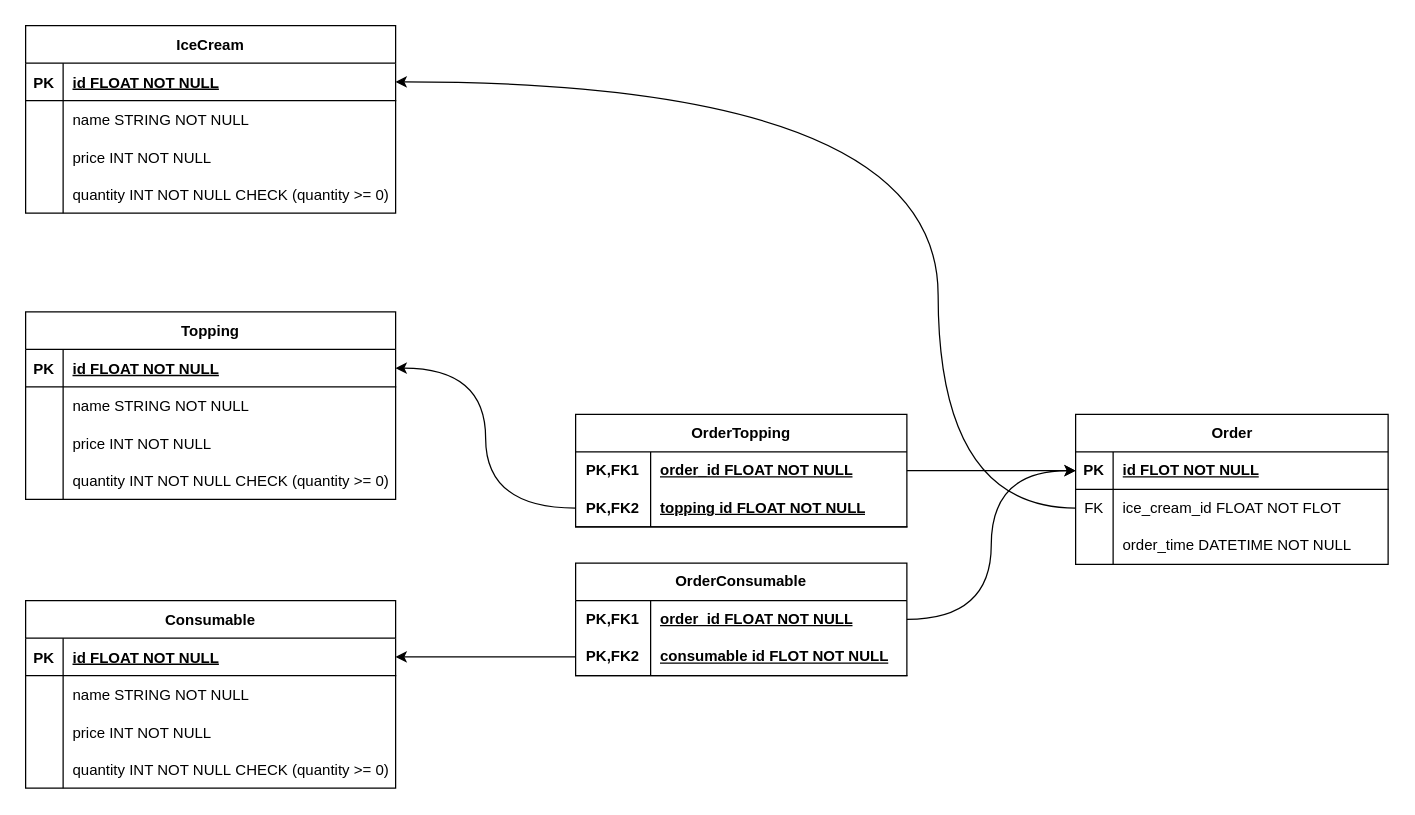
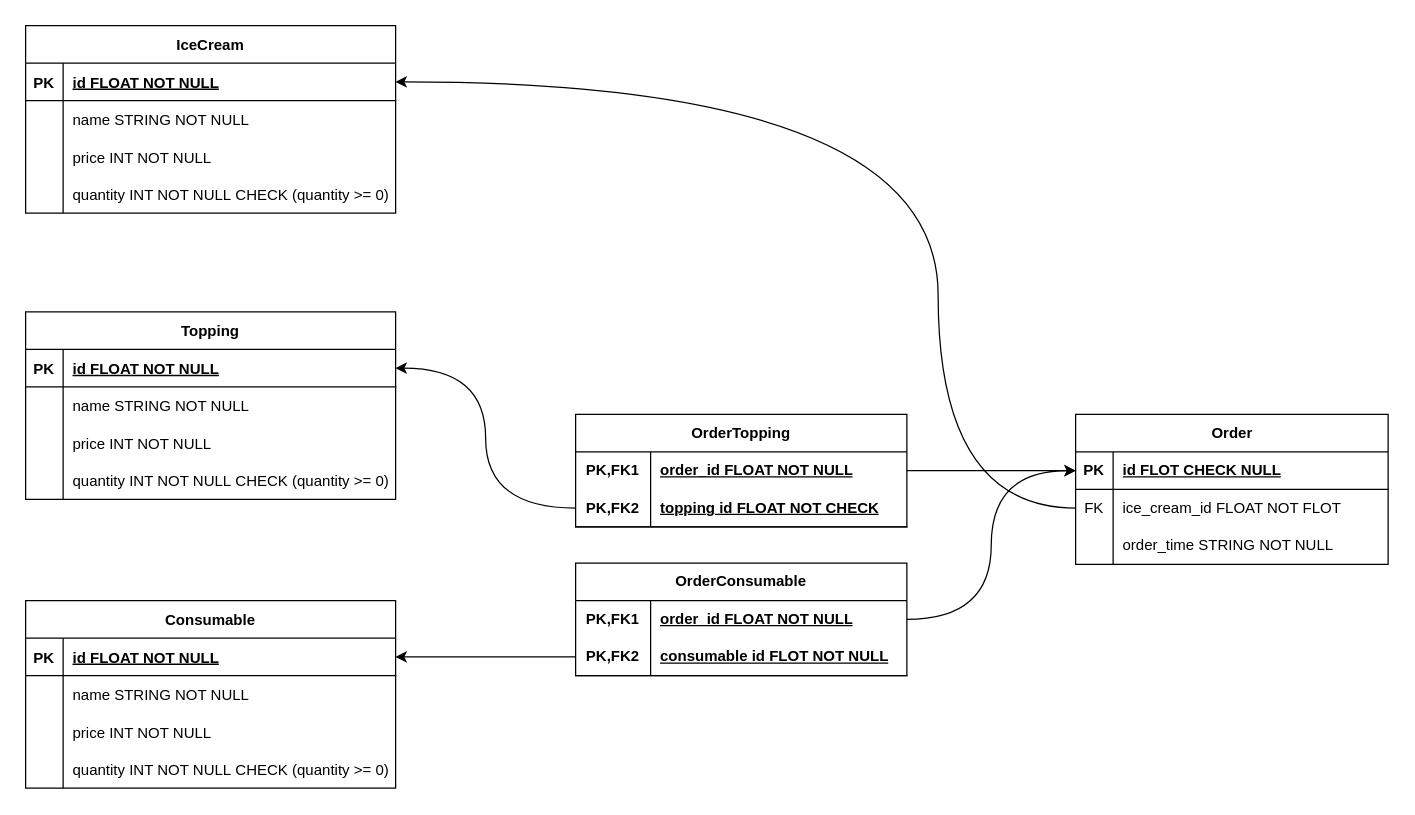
  <mxCell id="0" />
  <mxCell id="1" parent="0" />
  <mxCell id="2" value="IceCream" style="shape=table;startSize=30;container=1;collapsible=1;childLayout=tableLayout;fixedRows=1;rowLines=0;fontStyle=1;align=center;resizeLast=1;direction=east;" vertex="1" parent="1"><mxGeometry x="20" y="20" width="296" height="150" as="geometry" /></mxCell>
  <mxCell id="3" value="" style="shape=partialRectangle;collapsible=0;dropTarget=0;pointerEvents=0;fillColor=none;points=[[0,0.5],[1,0.5]];portConstraint=eastwest;top=0;left=0;right=0;bottom=1;" vertex="1" parent="2"><mxGeometry y="30" width="296" height="30" as="geometry" /></mxCell>
  <mxCell id="4" value="PK" style="shape=partialRectangle;overflow=hidden;connectable=0;fillColor=none;top=0;left=0;bottom=0;right=0;fontStyle=1;" vertex="1" parent="3"><mxGeometry width="30" height="30" as="geometry"><mxRectangle width="30" height="30" as="alternateBounds" /></mxGeometry></mxCell>
  <mxCell id="5" value="id FLOAT NOT NULL " style="shape=partialRectangle;overflow=hidden;connectable=0;fillColor=none;top=0;left=0;bottom=0;right=0;align=left;spacingLeft=6;fontStyle=5;" vertex="1" parent="3"><mxGeometry x="30" width="266" height="30" as="geometry"><mxRectangle width="266" height="30" as="alternateBounds" /></mxGeometry></mxCell>
  <mxCell id="6" value="" style="shape=partialRectangle;collapsible=0;dropTarget=0;pointerEvents=0;fillColor=none;points=[[0,0.5],[1,0.5]];portConstraint=eastwest;top=0;left=0;right=0;bottom=0;" vertex="1" parent="2"><mxGeometry y="60" width="296" height="30" as="geometry" /></mxCell>
  <mxCell id="7" value="" style="shape=partialRectangle;overflow=hidden;connectable=0;fillColor=none;top=0;left=0;bottom=0;right=0;" vertex="1" parent="6"><mxGeometry width="30" height="30" as="geometry"><mxRectangle width="30" height="30" as="alternateBounds" /></mxGeometry></mxCell>
  <mxCell id="8" value="name STRING NOT NULL" style="shape=partialRectangle;overflow=hidden;connectable=0;fillColor=none;top=0;left=0;bottom=0;right=0;align=left;spacingLeft=6;" vertex="1" parent="6"><mxGeometry x="30" width="266" height="30" as="geometry"><mxRectangle width="266" height="30" as="alternateBounds" /></mxGeometry></mxCell>
  <mxCell id="9" value="" style="shape=partialRectangle;collapsible=0;dropTarget=0;pointerEvents=0;fillColor=none;points=[[0,0.5],[1,0.5]];portConstraint=eastwest;top=0;left=0;right=0;bottom=0;" vertex="1" parent="2"><mxGeometry y="90" width="296" height="30" as="geometry" /></mxCell>
  <mxCell id="10" value="" style="shape=partialRectangle;overflow=hidden;connectable=0;fillColor=none;top=0;left=0;bottom=0;right=0;" vertex="1" parent="9"><mxGeometry width="30" height="30" as="geometry"><mxRectangle width="30" height="30" as="alternateBounds" /></mxGeometry></mxCell>
  <mxCell id="11" value="price INT NOT NULL" style="shape=partialRectangle;overflow=hidden;connectable=0;fillColor=none;top=0;left=0;bottom=0;right=0;align=left;spacingLeft=6;" vertex="1" parent="9"><mxGeometry x="30" width="266" height="30" as="geometry"><mxRectangle width="266" height="30" as="alternateBounds" /></mxGeometry></mxCell>
  <mxCell id="12" value="" style="shape=partialRectangle;collapsible=0;dropTarget=0;pointerEvents=0;fillColor=none;points=[[0,0.5],[1,0.5]];portConstraint=eastwest;top=0;left=0;right=0;bottom=0;" vertex="1" parent="2"><mxGeometry y="120" width="296" height="30" as="geometry" /></mxCell>
  <mxCell id="13" value="" style="shape=partialRectangle;overflow=hidden;connectable=0;fillColor=none;top=0;left=0;bottom=0;right=0;" vertex="1" parent="12"><mxGeometry width="30" height="30" as="geometry"><mxRectangle width="30" height="30" as="alternateBounds" /></mxGeometry></mxCell>
  <mxCell id="14" value="quantity INT NOT NULL CHECK (quantity &gt;= 0)" style="shape=partialRectangle;overflow=hidden;connectable=0;fillColor=none;top=0;left=0;bottom=0;right=0;align=left;spacingLeft=6;" vertex="1" parent="12"><mxGeometry x="30" width="266" height="30" as="geometry"><mxRectangle width="266" height="30" as="alternateBounds" /></mxGeometry></mxCell>
  <mxCell id="15" value="Topping" style="shape=table;startSize=30;container=1;collapsible=1;childLayout=tableLayout;fixedRows=1;rowLines=0;fontStyle=1;align=center;resizeLast=1;direction=east;" vertex="1" parent="1"><mxGeometry x="20" y="249" width="296" height="150" as="geometry"><mxRectangle x="450" y="280" width="80" height="30" as="alternateBounds" /></mxGeometry></mxCell>
  <mxCell id="16" value="" style="shape=partialRectangle;collapsible=0;dropTarget=0;pointerEvents=0;fillColor=none;points=[[0,0.5],[1,0.5]];portConstraint=eastwest;top=0;left=0;right=0;bottom=1;" vertex="1" parent="15"><mxGeometry y="30" width="296" height="30" as="geometry" /></mxCell>
  <mxCell id="17" value="PK" style="shape=partialRectangle;overflow=hidden;connectable=0;fillColor=none;top=0;left=0;bottom=0;right=0;fontStyle=1;" vertex="1" parent="16"><mxGeometry width="30" height="30" as="geometry"><mxRectangle width="30" height="30" as="alternateBounds" /></mxGeometry></mxCell>
  <mxCell id="18" value="id FLOAT NOT NULL" style="shape=partialRectangle;overflow=hidden;connectable=0;fillColor=none;top=0;left=0;bottom=0;right=0;align=left;spacingLeft=6;fontStyle=5;" vertex="1" parent="16"><mxGeometry x="30" width="266" height="30" as="geometry"><mxRectangle width="266" height="30" as="alternateBounds" /></mxGeometry></mxCell>
  <mxCell id="19" value="" style="shape=partialRectangle;collapsible=0;dropTarget=0;pointerEvents=0;fillColor=none;points=[[0,0.5],[1,0.5]];portConstraint=eastwest;top=0;left=0;right=0;bottom=0;" vertex="1" parent="15"><mxGeometry y="60" width="296" height="30" as="geometry" /></mxCell>
  <mxCell id="20" value="" style="shape=partialRectangle;overflow=hidden;connectable=0;fillColor=none;top=0;left=0;bottom=0;right=0;" vertex="1" parent="19"><mxGeometry width="30" height="30" as="geometry"><mxRectangle width="30" height="30" as="alternateBounds" /></mxGeometry></mxCell>
  <mxCell id="21" value="name STRING NOT NULL" style="shape=partialRectangle;overflow=hidden;connectable=0;fillColor=none;top=0;left=0;bottom=0;right=0;align=left;spacingLeft=6;" vertex="1" parent="19"><mxGeometry x="30" width="266" height="30" as="geometry"><mxRectangle width="266" height="30" as="alternateBounds" /></mxGeometry></mxCell>
  <mxCell id="22" value="" style="shape=partialRectangle;collapsible=0;dropTarget=0;pointerEvents=0;fillColor=none;points=[[0,0.5],[1,0.5]];portConstraint=eastwest;top=0;left=0;right=0;bottom=0;" vertex="1" parent="15"><mxGeometry y="90" width="296" height="30" as="geometry" /></mxCell>
  <mxCell id="23" value="" style="shape=partialRectangle;overflow=hidden;connectable=0;fillColor=none;top=0;left=0;bottom=0;right=0;" vertex="1" parent="22"><mxGeometry width="30" height="30" as="geometry"><mxRectangle width="30" height="30" as="alternateBounds" /></mxGeometry></mxCell>
  <mxCell id="24" value="price INT NOT NULL" style="shape=partialRectangle;overflow=hidden;connectable=0;fillColor=none;top=0;left=0;bottom=0;right=0;align=left;spacingLeft=6;" vertex="1" parent="22"><mxGeometry x="30" width="266" height="30" as="geometry"><mxRectangle width="266" height="30" as="alternateBounds" /></mxGeometry></mxCell>
  <mxCell id="25" value="" style="shape=partialRectangle;collapsible=0;dropTarget=0;pointerEvents=0;fillColor=none;points=[[0,0.5],[1,0.5]];portConstraint=eastwest;top=0;left=0;right=0;bottom=0;" vertex="1" parent="15"><mxGeometry y="120" width="296" height="30" as="geometry" /></mxCell>
  <mxCell id="26" value="" style="shape=partialRectangle;overflow=hidden;connectable=0;fillColor=none;top=0;left=0;bottom=0;right=0;" vertex="1" parent="25"><mxGeometry width="30" height="30" as="geometry"><mxRectangle width="30" height="30" as="alternateBounds" /></mxGeometry></mxCell>
  <mxCell id="27" value="quantity INT NOT NULL CHECK (quantity &gt;= 0)" style="shape=partialRectangle;overflow=hidden;connectable=0;fillColor=none;top=0;left=0;bottom=0;right=0;align=left;spacingLeft=6;" vertex="1" parent="25"><mxGeometry x="30" width="266" height="30" as="geometry"><mxRectangle width="266" height="30" as="alternateBounds" /></mxGeometry></mxCell>
  <mxCell id="28" value="Consumable" style="shape=table;startSize=30;container=1;collapsible=1;childLayout=tableLayout;fixedRows=1;rowLines=0;fontStyle=1;align=center;resizeLast=1;direction=east;" vertex="1" parent="1"><mxGeometry x="20" y="480" width="296" height="150" as="geometry" /></mxCell>
  <mxCell id="29" value="" style="shape=partialRectangle;collapsible=0;dropTarget=0;pointerEvents=0;fillColor=none;points=[[0,0.5],[1,0.5]];portConstraint=eastwest;top=0;left=0;right=0;bottom=1;" vertex="1" parent="28"><mxGeometry y="30" width="296" height="30" as="geometry" /></mxCell>
  <mxCell id="30" value="PK" style="shape=partialRectangle;overflow=hidden;connectable=0;fillColor=none;top=0;left=0;bottom=0;right=0;fontStyle=1;" vertex="1" parent="29"><mxGeometry width="30" height="30" as="geometry"><mxRectangle width="30" height="30" as="alternateBounds" /></mxGeometry></mxCell>
  <mxCell id="31" value="id FLOAT NOT NULL" style="shape=partialRectangle;overflow=hidden;connectable=0;fillColor=none;top=0;left=0;bottom=0;right=0;align=left;spacingLeft=6;fontStyle=5;" vertex="1" parent="29"><mxGeometry x="30" width="266" height="30" as="geometry"><mxRectangle width="266" height="30" as="alternateBounds" /></mxGeometry></mxCell>
  <mxCell id="32" value="" style="shape=partialRectangle;collapsible=0;dropTarget=0;pointerEvents=0;fillColor=none;points=[[0,0.5],[1,0.5]];portConstraint=eastwest;top=0;left=0;right=0;bottom=0;" vertex="1" parent="28"><mxGeometry y="60" width="296" height="30" as="geometry" /></mxCell>
  <mxCell id="33" value="" style="shape=partialRectangle;overflow=hidden;connectable=0;fillColor=none;top=0;left=0;bottom=0;right=0;" vertex="1" parent="32"><mxGeometry width="30" height="30" as="geometry"><mxRectangle width="30" height="30" as="alternateBounds" /></mxGeometry></mxCell>
  <mxCell id="34" value="name STRING NOT NULL" style="shape=partialRectangle;overflow=hidden;connectable=0;fillColor=none;top=0;left=0;bottom=0;right=0;align=left;spacingLeft=6;" vertex="1" parent="32"><mxGeometry x="30" width="266" height="30" as="geometry"><mxRectangle width="266" height="30" as="alternateBounds" /></mxGeometry></mxCell>
  <mxCell id="35" value="" style="shape=partialRectangle;collapsible=0;dropTarget=0;pointerEvents=0;fillColor=none;points=[[0,0.5],[1,0.5]];portConstraint=eastwest;top=0;left=0;right=0;bottom=0;" vertex="1" parent="28"><mxGeometry y="90" width="296" height="30" as="geometry" /></mxCell>
  <mxCell id="36" value="" style="shape=partialRectangle;overflow=hidden;connectable=0;fillColor=none;top=0;left=0;bottom=0;right=0;" vertex="1" parent="35"><mxGeometry width="30" height="30" as="geometry"><mxRectangle width="30" height="30" as="alternateBounds" /></mxGeometry></mxCell>
  <mxCell id="37" value="price INT NOT NULL" style="shape=partialRectangle;overflow=hidden;connectable=0;fillColor=none;top=0;left=0;bottom=0;right=0;align=left;spacingLeft=6;" vertex="1" parent="35"><mxGeometry x="30" width="266" height="30" as="geometry"><mxRectangle width="266" height="30" as="alternateBounds" /></mxGeometry></mxCell>
  <mxCell id="38" value="" style="shape=partialRectangle;collapsible=0;dropTarget=0;pointerEvents=0;fillColor=none;points=[[0,0.5],[1,0.5]];portConstraint=eastwest;top=0;left=0;right=0;bottom=0;" vertex="1" parent="28"><mxGeometry y="120" width="296" height="30" as="geometry" /></mxCell>
  <mxCell id="39" value="" style="shape=partialRectangle;overflow=hidden;connectable=0;fillColor=none;top=0;left=0;bottom=0;right=0;" vertex="1" parent="38"><mxGeometry width="30" height="30" as="geometry"><mxRectangle width="30" height="30" as="alternateBounds" /></mxGeometry></mxCell>
  <mxCell id="40" value="quantity INT NOT NULL CHECK (quantity &gt;= 0)" style="shape=partialRectangle;overflow=hidden;connectable=0;fillColor=none;top=0;left=0;bottom=0;right=0;align=left;spacingLeft=6;" vertex="1" parent="38"><mxGeometry x="30" width="266" height="30" as="geometry"><mxRectangle width="266" height="30" as="alternateBounds" /></mxGeometry></mxCell>
  <mxCell id="41" value="Order" style="shape=table;startSize=30;container=1;collapsible=1;childLayout=tableLayout;fixedRows=1;rowLines=0;fontStyle=1;align=center;resizeLast=1;html=1;" vertex="1" parent="1"><mxGeometry x="860" y="331" width="250" height="120" as="geometry" /></mxCell>
  <mxCell id="42" value="" style="shape=tableRow;horizontal=0;startSize=0;swimlaneHead=0;swimlaneBody=0;fillColor=none;collapsible=0;dropTarget=0;points=[[0,0.5],[1,0.5]];portConstraint=eastwest;top=0;left=0;right=0;bottom=1;" vertex="1" parent="41"><mxGeometry y="30" width="250" height="30" as="geometry" /></mxCell>
  <mxCell id="43" value="PK" style="shape=partialRectangle;connectable=0;fillColor=none;top=0;left=0;bottom=0;right=0;fontStyle=1;overflow=hidden;whiteSpace=wrap;html=1;" vertex="1" parent="42"><mxGeometry width="30" height="30" as="geometry"><mxRectangle width="30" height="30" as="alternateBounds" /></mxGeometry></mxCell>
- <mxCell id="44" value="&lt;span style=&quot;text-wrap: nowrap;&quot;&gt;id&amp;nbsp;FLOT NOT NULL&lt;/span&gt;" style="shape=partialRectangle;connectable=0;fillColor=none;top=0;left=0;bottom=0;right=0;align=left;spacingLeft=6;fontStyle=5;overflow=hidden;whiteSpace=wrap;html=1;" vertex="1" parent="42"><mxGeometry x="30" width="220" height="30" as="geometry"><mxRectangle width="220" height="30" as="alternateBounds" /></mxGeometry></mxCell>
+ <mxCell id="44" value="&lt;span style=&quot;text-wrap: nowrap;&quot;&gt;id&amp;nbsp;FLOT CHECK NULL&lt;/span&gt;" style="shape=partialRectangle;connectable=0;fillColor=none;top=0;left=0;bottom=0;right=0;align=left;spacingLeft=6;fontStyle=5;overflow=hidden;whiteSpace=wrap;html=1;" vertex="1" parent="42"><mxGeometry x="30" width="220" height="30" as="geometry"><mxRectangle width="220" height="30" as="alternateBounds" /></mxGeometry></mxCell>
  <mxCell id="45" value="" style="shape=tableRow;horizontal=0;startSize=0;swimlaneHead=0;swimlaneBody=0;fillColor=none;collapsible=0;dropTarget=0;points=[[0,0.5],[1,0.5]];portConstraint=eastwest;top=0;left=0;right=0;bottom=0;" vertex="1" parent="41"><mxGeometry y="60" width="250" height="30" as="geometry" /></mxCell>
  <mxCell id="46" value="FK" style="shape=partialRectangle;connectable=0;fillColor=none;top=0;left=0;bottom=0;right=0;editable=1;overflow=hidden;whiteSpace=wrap;html=1;" vertex="1" parent="45"><mxGeometry width="30" height="30" as="geometry"><mxRectangle width="30" height="30" as="alternateBounds" /></mxGeometry></mxCell>
  <mxCell id="47" value="ice_cream_id FLOAT NOT FLOT" style="shape=partialRectangle;connectable=0;fillColor=none;top=0;left=0;bottom=0;right=0;align=left;spacingLeft=6;overflow=hidden;whiteSpace=wrap;html=1;" vertex="1" parent="45"><mxGeometry x="30" width="220" height="30" as="geometry"><mxRectangle width="220" height="30" as="alternateBounds" /></mxGeometry></mxCell>
  <mxCell id="48" value="" style="shape=tableRow;horizontal=0;startSize=0;swimlaneHead=0;swimlaneBody=0;fillColor=none;collapsible=0;dropTarget=0;points=[[0,0.5],[1,0.5]];portConstraint=eastwest;top=0;left=0;right=0;bottom=0;" vertex="1" parent="41"><mxGeometry y="90" width="250" height="30" as="geometry" /></mxCell>
  <mxCell id="49" value="" style="shape=partialRectangle;connectable=0;fillColor=none;top=0;left=0;bottom=0;right=0;editable=1;overflow=hidden;whiteSpace=wrap;html=1;" vertex="1" parent="48"><mxGeometry width="30" height="30" as="geometry"><mxRectangle width="30" height="30" as="alternateBounds" /></mxGeometry></mxCell>
- <mxCell id="50" value="order_time DATETIME NOT NULL" style="shape=partialRectangle;connectable=0;fillColor=none;top=0;left=0;bottom=0;right=0;align=left;spacingLeft=6;overflow=hidden;whiteSpace=wrap;html=1;" vertex="1" parent="48"><mxGeometry x="30" width="220" height="30" as="geometry"><mxRectangle width="220" height="30" as="alternateBounds" /></mxGeometry></mxCell>
+ <mxCell id="50" value="order_time STRING NOT NULL" style="shape=partialRectangle;connectable=0;fillColor=none;top=0;left=0;bottom=0;right=0;align=left;spacingLeft=6;overflow=hidden;whiteSpace=wrap;html=1;" vertex="1" parent="48"><mxGeometry x="30" width="220" height="30" as="geometry"><mxRectangle width="220" height="30" as="alternateBounds" /></mxGeometry></mxCell>
  <mxCell id="51" value="OrderTopping" style="shape=table;startSize=30;container=1;collapsible=1;childLayout=tableLayout;fixedRows=1;rowLines=0;fontStyle=1;align=center;resizeLast=1;html=1;whiteSpace=wrap;" vertex="1" parent="1"><mxGeometry x="460" y="331" width="265" height="90" as="geometry" /></mxCell>
  <mxCell id="52" value="" style="shape=tableRow;horizontal=0;startSize=0;swimlaneHead=0;swimlaneBody=0;fillColor=none;collapsible=0;dropTarget=0;points=[[0,0.5],[1,0.5]];portConstraint=eastwest;top=0;left=0;right=0;bottom=0;html=1;" vertex="1" parent="51"><mxGeometry y="30" width="265" height="30" as="geometry" /></mxCell>
  <mxCell id="53" value="PK,FK1" style="shape=partialRectangle;connectable=0;fillColor=none;top=0;left=0;bottom=0;right=0;fontStyle=1;overflow=hidden;html=1;whiteSpace=wrap;" vertex="1" parent="52"><mxGeometry width="60" height="30" as="geometry"><mxRectangle width="60" height="30" as="alternateBounds" /></mxGeometry></mxCell>
  <mxCell id="54" value="order_id FLOAT NOT NULL" style="shape=partialRectangle;connectable=0;fillColor=none;top=0;left=0;bottom=0;right=0;align=left;spacingLeft=6;fontStyle=5;overflow=hidden;html=1;whiteSpace=wrap;" vertex="1" parent="52"><mxGeometry x="60" width="205" height="30" as="geometry"><mxRectangle width="205" height="30" as="alternateBounds" /></mxGeometry></mxCell>
  <mxCell id="55" value="" style="shape=tableRow;horizontal=0;startSize=0;swimlaneHead=0;swimlaneBody=0;fillColor=none;collapsible=0;dropTarget=0;points=[[0,0.5],[1,0.5]];portConstraint=eastwest;top=0;left=0;right=0;bottom=1;html=1;" vertex="1" parent="51"><mxGeometry y="60" width="265" height="30" as="geometry" /></mxCell>
  <mxCell id="56" value="PK,FK2" style="shape=partialRectangle;connectable=0;fillColor=none;top=0;left=0;bottom=0;right=0;fontStyle=1;overflow=hidden;html=1;whiteSpace=wrap;" vertex="1" parent="55"><mxGeometry width="60" height="30" as="geometry"><mxRectangle width="60" height="30" as="alternateBounds" /></mxGeometry></mxCell>
- <mxCell id="57" value="topping id FLOAT NOT NULL" style="shape=partialRectangle;connectable=0;fillColor=none;top=0;left=0;bottom=0;right=0;align=left;spacingLeft=6;fontStyle=5;overflow=hidden;html=1;whiteSpace=wrap;" vertex="1" parent="55"><mxGeometry x="60" width="205" height="30" as="geometry"><mxRectangle width="205" height="30" as="alternateBounds" /></mxGeometry></mxCell>
+ <mxCell id="57" value="topping id FLOAT NOT CHECK" style="shape=partialRectangle;connectable=0;fillColor=none;top=0;left=0;bottom=0;right=0;align=left;spacingLeft=6;fontStyle=5;overflow=hidden;html=1;whiteSpace=wrap;" vertex="1" parent="55"><mxGeometry x="60" width="205" height="30" as="geometry"><mxRectangle width="205" height="30" as="alternateBounds" /></mxGeometry></mxCell>
  <mxCell id="58" value="OrderConsumable" style="shape=table;startSize=30;container=1;collapsible=1;childLayout=tableLayout;fixedRows=1;rowLines=0;fontStyle=1;align=center;resizeLast=1;html=1;whiteSpace=wrap;" vertex="1" parent="1"><mxGeometry x="460" y="450" width="265" height="90" as="geometry" /></mxCell>
  <mxCell id="59" value="" style="shape=tableRow;horizontal=0;startSize=0;swimlaneHead=0;swimlaneBody=0;fillColor=none;collapsible=0;dropTarget=0;points=[[0,0.5],[1,0.5]];portConstraint=eastwest;top=0;left=0;right=0;bottom=0;html=1;" vertex="1" parent="58"><mxGeometry y="30" width="265" height="30" as="geometry" /></mxCell>
  <mxCell id="60" value="PK,FK1" style="shape=partialRectangle;connectable=0;fillColor=none;top=0;left=0;bottom=0;right=0;fontStyle=1;overflow=hidden;html=1;whiteSpace=wrap;" vertex="1" parent="59"><mxGeometry width="60" height="30" as="geometry"><mxRectangle width="60" height="30" as="alternateBounds" /></mxGeometry></mxCell>
  <mxCell id="61" value="order_id FLOAT NOT NULL" style="shape=partialRectangle;connectable=0;fillColor=none;top=0;left=0;bottom=0;right=0;align=left;spacingLeft=6;fontStyle=5;overflow=hidden;html=1;whiteSpace=wrap;" vertex="1" parent="59"><mxGeometry x="60" width="205" height="30" as="geometry"><mxRectangle width="205" height="30" as="alternateBounds" /></mxGeometry></mxCell>
  <mxCell id="62" value="" style="shape=tableRow;horizontal=0;startSize=0;swimlaneHead=0;swimlaneBody=0;fillColor=none;collapsible=0;dropTarget=0;points=[[0,0.5],[1,0.5]];portConstraint=eastwest;top=0;left=0;right=0;bottom=1;html=1;" vertex="1" parent="58"><mxGeometry y="60" width="265" height="30" as="geometry" /></mxCell>
  <mxCell id="63" value="PK,FK2" style="shape=partialRectangle;connectable=0;fillColor=none;top=0;left=0;bottom=0;right=0;fontStyle=1;overflow=hidden;html=1;whiteSpace=wrap;" vertex="1" parent="62"><mxGeometry width="60" height="30" as="geometry"><mxRectangle width="60" height="30" as="alternateBounds" /></mxGeometry></mxCell>
  <mxCell id="64" value="consumable id FLOT NOT NULL" style="shape=partialRectangle;connectable=0;fillColor=none;top=0;left=0;bottom=0;right=0;align=left;spacingLeft=6;fontStyle=5;overflow=hidden;html=1;whiteSpace=wrap;" vertex="1" parent="62"><mxGeometry x="60" width="205" height="30" as="geometry"><mxRectangle width="205" height="30" as="alternateBounds" /></mxGeometry></mxCell>
  <mxCell id="65" style="edgeStyle=orthogonalEdgeStyle;rounded=0;orthogonalLoop=1;jettySize=auto;html=1;exitX=1;exitY=0.5;exitDx=0;exitDy=0;curved=1;" edge="1" parent="1" source="52" target="42"><mxGeometry relative="1" as="geometry" /></mxCell>
  <mxCell id="66" style="edgeStyle=orthogonalEdgeStyle;rounded=0;orthogonalLoop=1;jettySize=auto;html=1;exitX=0;exitY=0.5;exitDx=0;exitDy=0;curved=1;" edge="1" parent="1" source="55" target="16"><mxGeometry relative="1" as="geometry" /></mxCell>
  <mxCell id="67" style="edgeStyle=orthogonalEdgeStyle;rounded=0;orthogonalLoop=1;jettySize=auto;html=1;exitX=1;exitY=0.5;exitDx=0;exitDy=0;curved=1;" edge="1" parent="1" source="59" target="42"><mxGeometry relative="1" as="geometry" /></mxCell>
  <mxCell id="68" style="edgeStyle=orthogonalEdgeStyle;rounded=0;orthogonalLoop=1;jettySize=auto;html=1;exitX=0;exitY=0.5;exitDx=0;exitDy=0;curved=1;" edge="1" parent="1" source="62" target="29"><mxGeometry relative="1" as="geometry" /></mxCell>
  <mxCell id="69" style="edgeStyle=orthogonalEdgeStyle;rounded=0;orthogonalLoop=1;jettySize=auto;html=1;exitX=0;exitY=0.5;exitDx=0;exitDy=0;curved=1;" edge="1" parent="1" source="45" target="3"><mxGeometry relative="1" as="geometry"><Array as="points"><mxPoint x="750" y="406" /><mxPoint x="750" y="65" /></Array></mxGeometry></mxCell>
